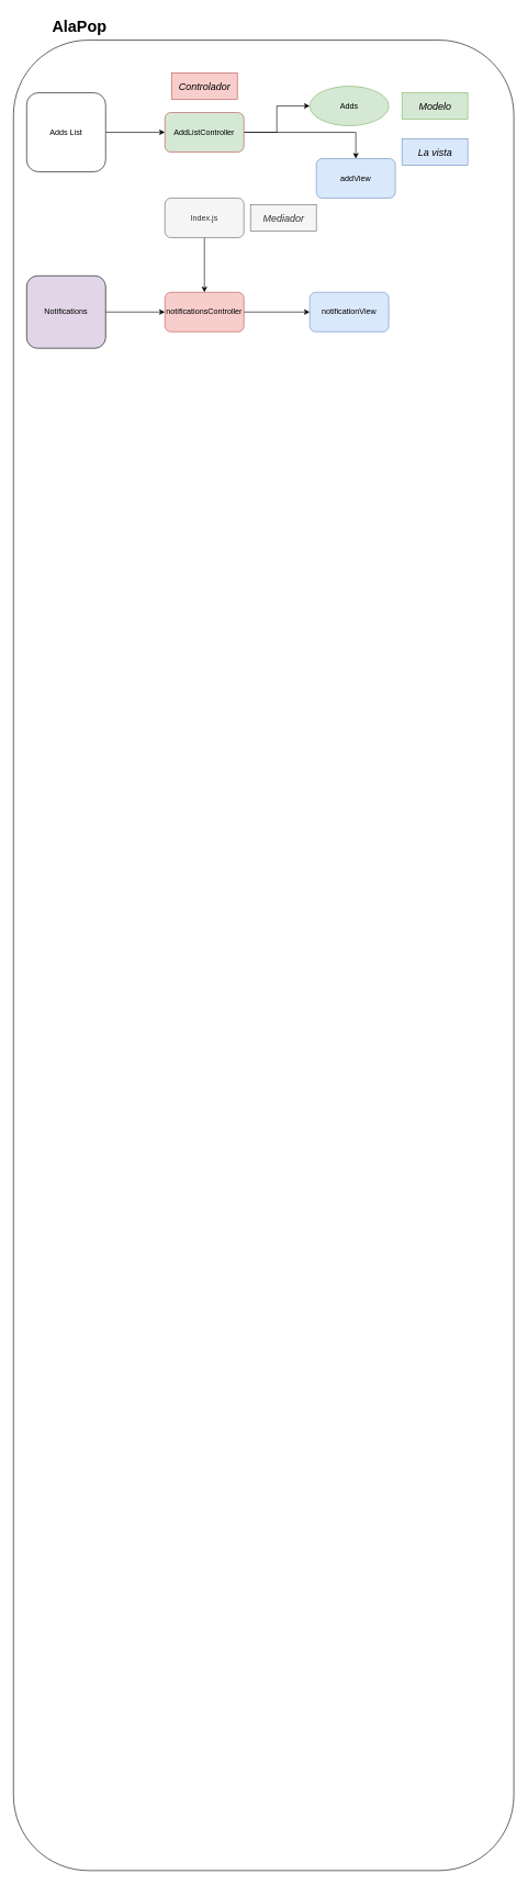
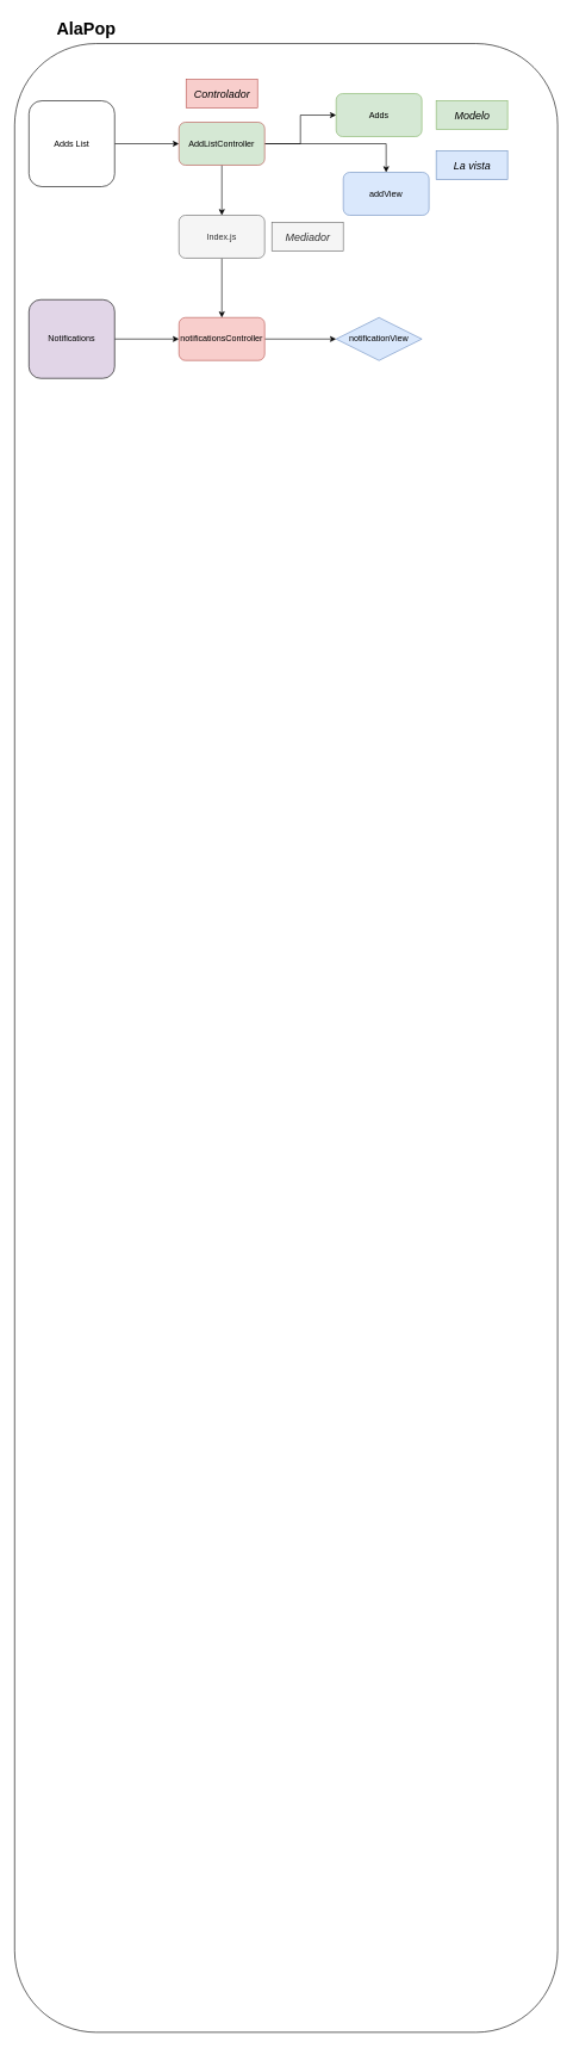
  <mxCell id="0" />
  <mxCell id="1" parent="0" />
  <mxCell id="2" value="" style="rounded=1;whiteSpace=wrap;html=1;" parent="1" vertex="1"><mxGeometry x="20" y="60" width="760" height="2780" as="geometry" /></mxCell>
  <mxCell id="3" style="edgeStyle=orthogonalEdgeStyle;rounded=0;orthogonalLoop=1;jettySize=auto;html=1;entryX=0;entryY=0.5;entryDx=0;entryDy=0;" parent="1" source="4" target="10" edge="1"><mxGeometry relative="1" as="geometry" /></mxCell>
  <mxCell id="4" value="Adds List" style="rounded=1;whiteSpace=wrap;html=1;" parent="1" vertex="1"><mxGeometry x="40" y="140" width="120" height="120" as="geometry" /></mxCell>
  <mxCell id="5" style="edgeStyle=orthogonalEdgeStyle;rounded=0;orthogonalLoop=1;jettySize=auto;html=1;" parent="1" source="6" target="14" edge="1"><mxGeometry relative="1" as="geometry" /></mxCell>
  <mxCell id="6" value="Notifications" style="rounded=1;whiteSpace=wrap;html=1;fillColor=#e1d5e7;" parent="1" vertex="1"><mxGeometry x="40" y="418" width="120" height="110" as="geometry" /></mxCell>
  <mxCell id="7" style="edgeStyle=orthogonalEdgeStyle;rounded=0;orthogonalLoop=1;jettySize=auto;html=1;entryX=0;entryY=0.5;entryDx=0;entryDy=0;" parent="1" source="10" target="11" edge="1"><mxGeometry relative="1" as="geometry" /></mxCell>
  <mxCell id="8" style="edgeStyle=orthogonalEdgeStyle;rounded=0;orthogonalLoop=1;jettySize=auto;html=1;" parent="1" source="10" target="12" edge="1"><mxGeometry relative="1" as="geometry" /></mxCell>
+ <mxCell id="9" style="edgeStyle=orthogonalEdgeStyle;rounded=0;orthogonalLoop=1;jettySize=auto;html=1;entryX=0.5;entryY=0;entryDx=0;entryDy=0;" edge="1" parent="1" source="10" target="17"><mxGeometry relative="1" as="geometry" /></mxCell>
  <mxCell id="10" value="AddListController" style="rounded=1;whiteSpace=wrap;html=1;fillColor=#d5e8d4;strokeColor=#b85450;" parent="1" vertex="1"><mxGeometry x="250" y="170" width="120" height="60" as="geometry" /></mxCell>
- <mxCell id="11" value="Adds" style="ellipse;whiteSpace=wrap;html=1;fillColor=#d5e8d4;strokeColor=#82b366;" parent="1" vertex="1"><mxGeometry x="470" y="130" width="120" height="60" as="geometry" /></mxCell>
+ <mxCell id="11" value="Adds" style="rounded=1;whiteSpace=wrap;html=1;fillColor=#d5e8d4;strokeColor=#82b366;" parent="1" vertex="1"><mxGeometry x="470" y="130" width="120" height="60" as="geometry" /></mxCell>
  <mxCell id="12" value="addView" style="rounded=1;whiteSpace=wrap;html=1;fillColor=#dae8fc;strokeColor=#6c8ebf;" parent="1" vertex="1"><mxGeometry x="480" y="240" width="120" height="60" as="geometry" /></mxCell>
  <mxCell id="13" style="edgeStyle=orthogonalEdgeStyle;rounded=0;orthogonalLoop=1;jettySize=auto;html=1;" parent="1" source="14" target="15" edge="1"><mxGeometry relative="1" as="geometry" /></mxCell>
  <mxCell id="14" value="notificationsController" style="rounded=1;whiteSpace=wrap;html=1;fillColor=#f8cecc;strokeColor=#b85450;" parent="1" vertex="1"><mxGeometry x="250" y="443" width="120" height="60" as="geometry" /></mxCell>
- <mxCell id="15" value="notificationView" style="rounded=1;whiteSpace=wrap;html=1;fillColor=#dae8fc;strokeColor=#6c8ebf;" parent="1" vertex="1"><mxGeometry x="470" y="443" width="120" height="60" as="geometry" /></mxCell>
+ <mxCell id="15" value="notificationView" style="rhombus;whiteSpace=wrap;html=1;fillColor=#dae8fc;strokeColor=#6c8ebf;" parent="1" vertex="1"><mxGeometry x="470" y="443" width="120" height="60" as="geometry" /></mxCell>
  <mxCell id="16" style="edgeStyle=orthogonalEdgeStyle;rounded=0;orthogonalLoop=1;jettySize=auto;html=1;" edge="1" parent="1" source="17" target="14"><mxGeometry relative="1" as="geometry" /></mxCell>
  <mxCell id="17" value="Index.js" style="rounded=1;whiteSpace=wrap;html=1;fillColor=#f5f5f5;fontColor=#333333;strokeColor=#666666;" vertex="1" parent="1"><mxGeometry x="250" y="300" width="120" height="60" as="geometry" /></mxCell>
  <mxCell id="18" value="Mediador" style="text;strokeColor=#666666;fillColor=#f5f5f5;html=1;fontSize=15;fontStyle=2;verticalAlign=middle;align=center;fontColor=#333333;" vertex="1" parent="1"><mxGeometry x="380" y="310" width="100" height="40" as="geometry" /></mxCell>
  <mxCell id="19" value="AlaPop" style="text;strokeColor=none;fillColor=none;html=1;fontSize=24;fontStyle=1;verticalAlign=middle;align=center;" vertex="1" parent="1"><mxGeometry x="70" y="20" width="100" height="40" as="geometry" /></mxCell>
  <mxCell id="20" value="Modelo" style="text;strokeColor=#82b366;fillColor=#d5e8d4;html=1;fontSize=15;fontStyle=2;verticalAlign=middle;align=center;" vertex="1" parent="1"><mxGeometry x="610" y="140" width="100" height="40" as="geometry" /></mxCell>
  <mxCell id="21" value="La vista" style="text;strokeColor=#6c8ebf;fillColor=#dae8fc;html=1;fontSize=15;fontStyle=2;verticalAlign=middle;align=center;" vertex="1" parent="1"><mxGeometry x="610" y="210" width="100" height="40" as="geometry" /></mxCell>
  <mxCell id="22" value="Controlador" style="text;strokeColor=#b85450;fillColor=#f8cecc;html=1;fontSize=15;fontStyle=2;verticalAlign=middle;align=center;" vertex="1" parent="1"><mxGeometry x="260" y="110" width="100" height="40" as="geometry" /></mxCell>
